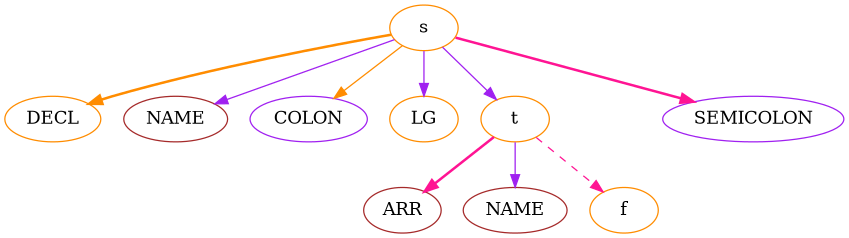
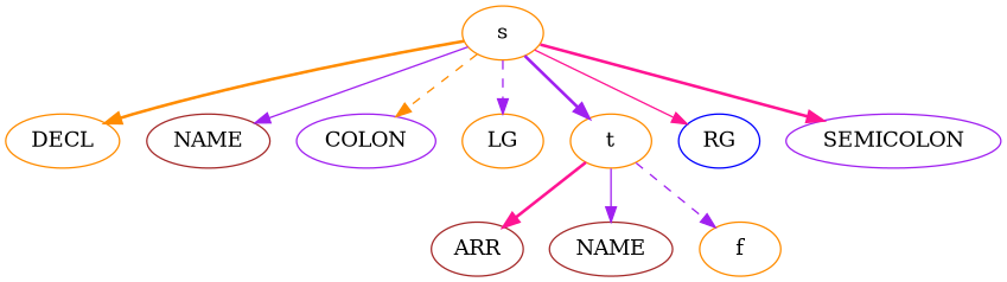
  digraph {
    node [color=darkorange]
    edge [color=purple style=solid]
    n1 [label=s]
    n2 [label=DECL]
    n3 [color=brown label=NAME]
    n4 [color=purple label=COLON]
    n5 [label=LG]
    n6 [label=t]
+   n7 [color=blue label=RG]
    n8 [color=purple label=SEMICOLON]
    n9 [color=brown label=ARR]
    n10 [color=brown label=NAME]
    n11 [label=f]
    n1 -> n2 [color=darkorange style=bold]
    n1 -> n3
-   n1 -> n4 [color=darkorange]
-   n1 -> n5
-   n1 -> n6
+   n1 -> n4 [color=darkorange style=dashed]
+   n1 -> n5 [style=dashed]
+   n1 -> n6 [style=bold]
+   n1 -> n7 [color=deeppink]
    n1 -> n8 [color=deeppink style=bold]
    n6 -> n9 [color=deeppink style=bold]
    n6 -> n10
-   n6 -> n11 [color=deeppink style=dashed]
+   n6 -> n11 [style=dashed]
  }
